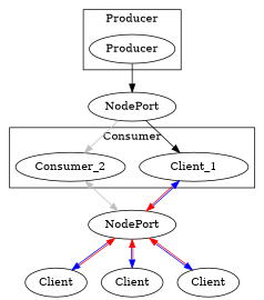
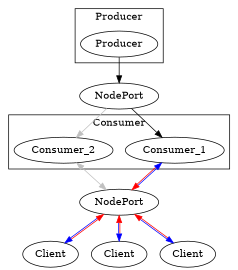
  digraph {
    compound=true
    edge [color="red:blue" dir=both]
    n1 [label=Client]
    n2 [label=Client]
    n3 [label=Client]
    n4 [label=Producer]
-   Consumer_1 [label=Client_1]
+   Consumer_1
    Consumer_2
    n7 [label=NodePort]
    n8 [label=NodePort]
    subgraph sub_1 {
      rank=sink
      n1
    }
    subgraph sub_2 {
      rank=sink
      n2
    }
    subgraph sub_3 {
      rank=sink
      n3
    }
    subgraph cluster_4 {
      label=Producer
      rank=same
      subgraph sub_5 {
        label=Producer
        rank=same
        n4
      }
    }
    subgraph cluster_6 {
      label=Consumer
      rank=same
      Consumer_1
      Consumer_2
    }
    n1 -> n7
    n2 -> n7
    n3 -> n7
    n4 -> n8 [color="" dir=""]
    Consumer_1 -> n7
    Consumer_2 -> n7 [color=grey]
    n8 -> Consumer_1 [color="" dir=""]
    n8 -> Consumer_2 [color=grey dir=""]
  }
